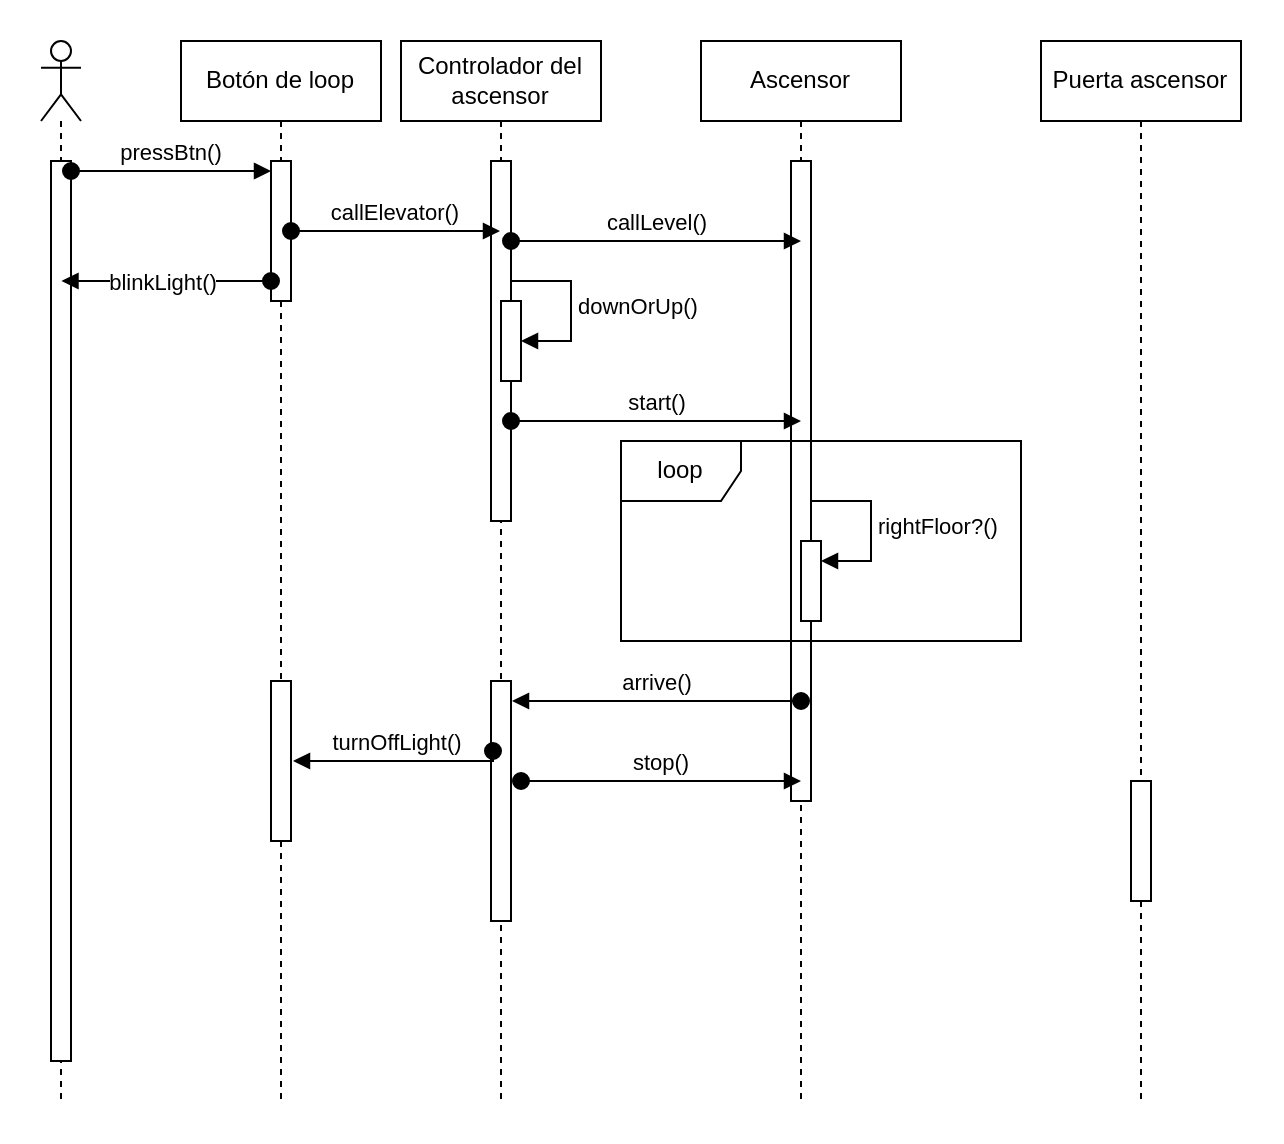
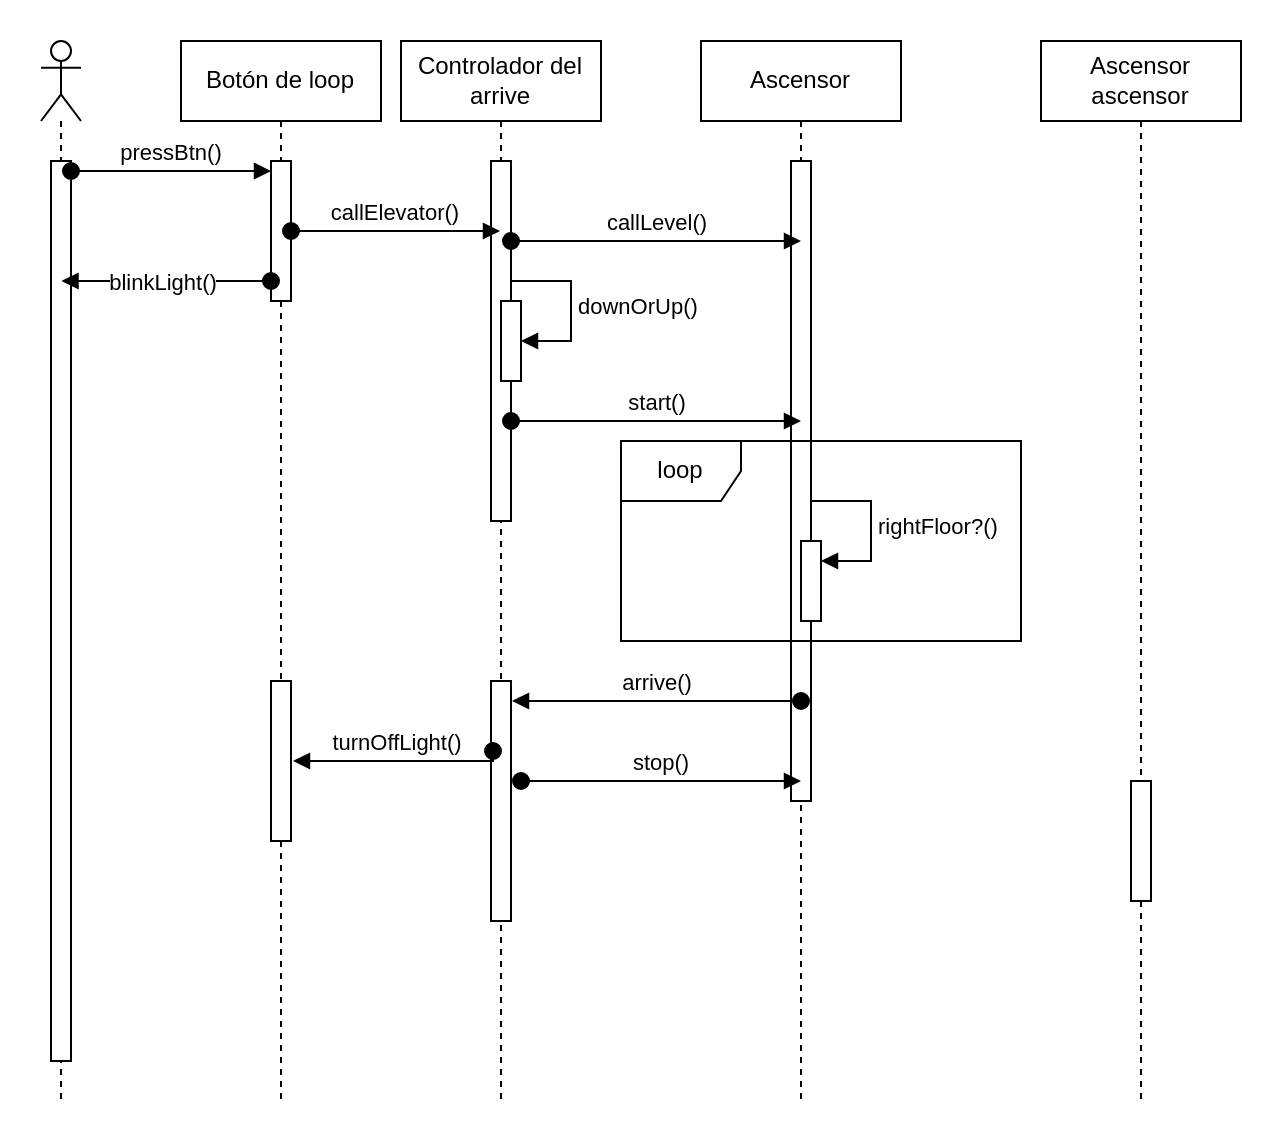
  <mxCell id="0" />
  <mxCell id="1" parent="0" />
  <mxCell id="2" value="" style="shape=umlLifeline;perimeter=lifelinePerimeter;whiteSpace=wrap;html=1;container=1;dropTarget=0;collapsible=0;recursiveResize=0;outlineConnect=0;portConstraint=eastwest;newEdgeStyle={&quot;curved&quot;:0,&quot;rounded&quot;:0};participant=umlActor;" vertex="1" parent="1"><mxGeometry x="20" y="20" width="20" height="530" as="geometry" /></mxCell>
  <mxCell id="3" value="" style="html=1;points=[[0,0,0,0,5],[0,1,0,0,-5],[1,0,0,0,5],[1,1,0,0,-5]];perimeter=orthogonalPerimeter;outlineConnect=0;targetShapes=umlLifeline;portConstraint=eastwest;newEdgeStyle={&quot;curved&quot;:0,&quot;rounded&quot;:0};" vertex="1" parent="2"><mxGeometry x="5" y="60" width="10" height="450" as="geometry" /></mxCell>
  <mxCell id="4" value="Botón de loop" style="shape=umlLifeline;perimeter=lifelinePerimeter;whiteSpace=wrap;html=1;container=1;dropTarget=0;collapsible=0;recursiveResize=0;outlineConnect=0;portConstraint=eastwest;newEdgeStyle={&quot;curved&quot;:0,&quot;rounded&quot;:0};" vertex="1" parent="1"><mxGeometry x="90" y="20" width="100" height="530" as="geometry" /></mxCell>
  <mxCell id="5" value="" style="html=1;points=[[0,0,0,0,5],[0,1,0,0,-5],[1,0,0,0,5],[1,1,0,0,-5]];perimeter=orthogonalPerimeter;outlineConnect=0;targetShapes=umlLifeline;portConstraint=eastwest;newEdgeStyle={&quot;curved&quot;:0,&quot;rounded&quot;:0};" vertex="1" parent="4"><mxGeometry x="45" y="60" width="10" height="70" as="geometry" /></mxCell>
  <mxCell id="6" value="" style="html=1;points=[[0,0,0,0,5],[0,1,0,0,-5],[1,0,0,0,5],[1,1,0,0,-5]];perimeter=orthogonalPerimeter;outlineConnect=0;targetShapes=umlLifeline;portConstraint=eastwest;newEdgeStyle={&quot;curved&quot;:0,&quot;rounded&quot;:0};" vertex="1" parent="4"><mxGeometry x="45" y="320" width="10" height="80" as="geometry" /></mxCell>
  <mxCell id="7" value="pressBtn()" style="html=1;verticalAlign=bottom;startArrow=oval;endArrow=block;startSize=8;curved=0;rounded=0;entryX=0;entryY=0;entryDx=0;entryDy=5;exitX=1;exitY=0;exitDx=0;exitDy=5;exitPerimeter=0;" edge="1" target="5" parent="1" source="3"><mxGeometry relative="1" as="geometry"><mxPoint x="65" y="85" as="sourcePoint" /></mxGeometry></mxCell>
  <mxCell id="8" value="" style="html=1;verticalAlign=bottom;startArrow=oval;startFill=1;endArrow=block;startSize=8;curved=0;rounded=0;" edge="1" parent="1"><mxGeometry width="60" relative="1" as="geometry"><mxPoint x="135" y="140" as="sourcePoint" /><mxPoint x="30.244" y="140" as="targetPoint" /></mxGeometry></mxCell>
  <mxCell id="9" value="blinkLight()" style="edgeLabel;html=1;align=center;verticalAlign=middle;resizable=0;points=[];" vertex="1" connectable="0" parent="8"><mxGeometry x="0.055" relative="1" as="geometry"><mxPoint as="offset" /></mxGeometry></mxCell>
- <mxCell id="10" value="Controlador del ascensor" style="shape=umlLifeline;perimeter=lifelinePerimeter;whiteSpace=wrap;html=1;container=1;dropTarget=0;collapsible=0;recursiveResize=0;outlineConnect=0;portConstraint=eastwest;newEdgeStyle={&quot;curved&quot;:0,&quot;rounded&quot;:0};" vertex="1" parent="1"><mxGeometry x="200" y="20" width="100" height="530" as="geometry" /></mxCell>
+ <mxCell id="10" value="Controlador del arrive" style="shape=umlLifeline;perimeter=lifelinePerimeter;whiteSpace=wrap;html=1;container=1;dropTarget=0;collapsible=0;recursiveResize=0;outlineConnect=0;portConstraint=eastwest;newEdgeStyle={&quot;curved&quot;:0,&quot;rounded&quot;:0};" vertex="1" parent="1"><mxGeometry x="200" y="20" width="100" height="530" as="geometry" /></mxCell>
  <mxCell id="11" value="" style="html=1;points=[[0,0,0,0,5],[0,1,0,0,-5],[1,0,0,0,5],[1,1,0,0,-5]];perimeter=orthogonalPerimeter;outlineConnect=0;targetShapes=umlLifeline;portConstraint=eastwest;newEdgeStyle={&quot;curved&quot;:0,&quot;rounded&quot;:0};" vertex="1" parent="10"><mxGeometry x="45" y="60" width="10" height="180" as="geometry" /></mxCell>
  <mxCell id="12" value="" style="html=1;points=[[0,0,0,0,5],[0,1,0,0,-5],[1,0,0,0,5],[1,1,0,0,-5]];perimeter=orthogonalPerimeter;outlineConnect=0;targetShapes=umlLifeline;portConstraint=eastwest;newEdgeStyle={&quot;curved&quot;:0,&quot;rounded&quot;:0};" vertex="1" parent="10"><mxGeometry x="45" y="320" width="10" height="120" as="geometry" /></mxCell>
  <mxCell id="13" value="" style="html=1;points=[[0,0,0,0,5],[0,1,0,0,-5],[1,0,0,0,5],[1,1,0,0,-5]];perimeter=orthogonalPerimeter;outlineConnect=0;targetShapes=umlLifeline;portConstraint=eastwest;newEdgeStyle={&quot;curved&quot;:0,&quot;rounded&quot;:0};" vertex="1" parent="10"><mxGeometry x="50" y="130" width="10" height="40" as="geometry" /></mxCell>
  <mxCell id="14" value="downOrUp()" style="html=1;align=left;spacingLeft=2;endArrow=block;rounded=0;edgeStyle=orthogonalEdgeStyle;curved=0;rounded=0;" edge="1" target="13" parent="10"><mxGeometry relative="1" as="geometry"><mxPoint x="55" y="120" as="sourcePoint" /><Array as="points"><mxPoint x="85" y="150" /></Array></mxGeometry></mxCell>
  <mxCell id="15" value="callElevator()" style="html=1;verticalAlign=bottom;startArrow=oval;startFill=1;endArrow=block;startSize=8;curved=0;rounded=0;" edge="1" parent="1" source="5" target="10"><mxGeometry width="60" relative="1" as="geometry"><mxPoint x="150" y="90" as="sourcePoint" /><mxPoint x="210" y="90" as="targetPoint" /></mxGeometry></mxCell>
  <mxCell id="16" value="Ascensor" style="shape=umlLifeline;perimeter=lifelinePerimeter;whiteSpace=wrap;html=1;container=1;dropTarget=0;collapsible=0;recursiveResize=0;outlineConnect=0;portConstraint=eastwest;newEdgeStyle={&quot;curved&quot;:0,&quot;rounded&quot;:0};" vertex="1" parent="1"><mxGeometry x="350" y="20" width="100" height="530" as="geometry" /></mxCell>
  <mxCell id="17" value="" style="html=1;points=[[0,0,0,0,5],[0,1,0,0,-5],[1,0,0,0,5],[1,1,0,0,-5]];perimeter=orthogonalPerimeter;outlineConnect=0;targetShapes=umlLifeline;portConstraint=eastwest;newEdgeStyle={&quot;curved&quot;:0,&quot;rounded&quot;:0};" vertex="1" parent="16"><mxGeometry x="45" y="60" width="10" height="320" as="geometry" /></mxCell>
  <mxCell id="18" value="callLevel()" style="html=1;verticalAlign=bottom;startArrow=oval;startFill=1;endArrow=block;startSize=8;curved=0;rounded=0;" edge="1" parent="1" source="11"><mxGeometry x="0.001" width="60" relative="1" as="geometry"><mxPoint x="260" y="120" as="sourcePoint" /><mxPoint x="400" y="120" as="targetPoint" /><mxPoint as="offset" /></mxGeometry></mxCell>
  <mxCell id="19" value="loop" style="shape=umlFrame;whiteSpace=wrap;html=1;pointerEvents=0;" vertex="1" parent="1"><mxGeometry x="310" y="220" width="200" height="100" as="geometry" /></mxCell>
  <mxCell id="20" value="" style="html=1;points=[[0,0,0,0,5],[0,1,0,0,-5],[1,0,0,0,5],[1,1,0,0,-5]];perimeter=orthogonalPerimeter;outlineConnect=0;targetShapes=umlLifeline;portConstraint=eastwest;newEdgeStyle={&quot;curved&quot;:0,&quot;rounded&quot;:0};" vertex="1" parent="1"><mxGeometry x="400" y="270" width="10" height="40" as="geometry" /></mxCell>
  <mxCell id="21" value="rightFloor?()" style="html=1;align=left;spacingLeft=2;endArrow=block;rounded=0;edgeStyle=orthogonalEdgeStyle;curved=0;rounded=0;" edge="1" target="20" parent="1"><mxGeometry relative="1" as="geometry"><mxPoint x="405" y="250" as="sourcePoint" /><Array as="points"><mxPoint x="435" y="280" /></Array></mxGeometry></mxCell>
  <mxCell id="22" value="arrive()" style="html=1;verticalAlign=bottom;startArrow=oval;startFill=1;endArrow=block;startSize=8;curved=0;rounded=0;" edge="1" parent="1"><mxGeometry width="60" relative="1" as="geometry"><mxPoint x="400" y="350" as="sourcePoint" /><mxPoint x="255.5" y="350" as="targetPoint" /><Array as="points"><mxPoint x="330.5" y="350" /></Array></mxGeometry></mxCell>
  <mxCell id="23" value="turnOffLight()" style="html=1;verticalAlign=bottom;startArrow=oval;startFill=1;endArrow=block;startSize=8;curved=0;rounded=0;" edge="1" parent="1" source="12"><mxGeometry width="60" relative="1" as="geometry"><mxPoint x="315" y="380" as="sourcePoint" /><mxPoint x="146" y="380" as="targetPoint" /><Array as="points"><mxPoint x="246" y="380" /></Array></mxGeometry></mxCell>
- <mxCell id="24" value="Puerta ascensor" style="shape=umlLifeline;perimeter=lifelinePerimeter;whiteSpace=wrap;html=1;container=1;dropTarget=0;collapsible=0;recursiveResize=0;outlineConnect=0;portConstraint=eastwest;newEdgeStyle={&quot;curved&quot;:0,&quot;rounded&quot;:0};" vertex="1" parent="1"><mxGeometry x="520" y="20" width="100" height="530" as="geometry" /></mxCell>
+ <mxCell id="24" value="Ascensor ascensor" style="shape=umlLifeline;perimeter=lifelinePerimeter;whiteSpace=wrap;html=1;container=1;dropTarget=0;collapsible=0;recursiveResize=0;outlineConnect=0;portConstraint=eastwest;newEdgeStyle={&quot;curved&quot;:0,&quot;rounded&quot;:0};" vertex="1" parent="1"><mxGeometry x="520" y="20" width="100" height="530" as="geometry" /></mxCell>
  <mxCell id="25" value="" style="html=1;points=[[0,0,0,0,5],[0,1,0,0,-5],[1,0,0,0,5],[1,1,0,0,-5]];perimeter=orthogonalPerimeter;outlineConnect=0;targetShapes=umlLifeline;portConstraint=eastwest;newEdgeStyle={&quot;curved&quot;:0,&quot;rounded&quot;:0};" vertex="1" parent="24"><mxGeometry x="45" y="370" width="10" height="60" as="geometry" /></mxCell>
  <mxCell id="26" value="stop()" style="html=1;verticalAlign=bottom;startArrow=oval;startFill=1;endArrow=block;startSize=8;curved=0;rounded=0;" edge="1" parent="1"><mxGeometry x="0.001" width="60" relative="1" as="geometry"><mxPoint x="260" y="390" as="sourcePoint" /><mxPoint x="400" y="390" as="targetPoint" /><mxPoint as="offset" /></mxGeometry></mxCell>
  <mxCell id="27" value="start()" style="html=1;verticalAlign=bottom;startArrow=oval;startFill=1;endArrow=block;startSize=8;curved=0;rounded=0;" edge="1" parent="1"><mxGeometry x="0.001" width="60" relative="1" as="geometry"><mxPoint x="255" y="210" as="sourcePoint" /><mxPoint x="400" y="210" as="targetPoint" /><mxPoint as="offset" /></mxGeometry></mxCell>
